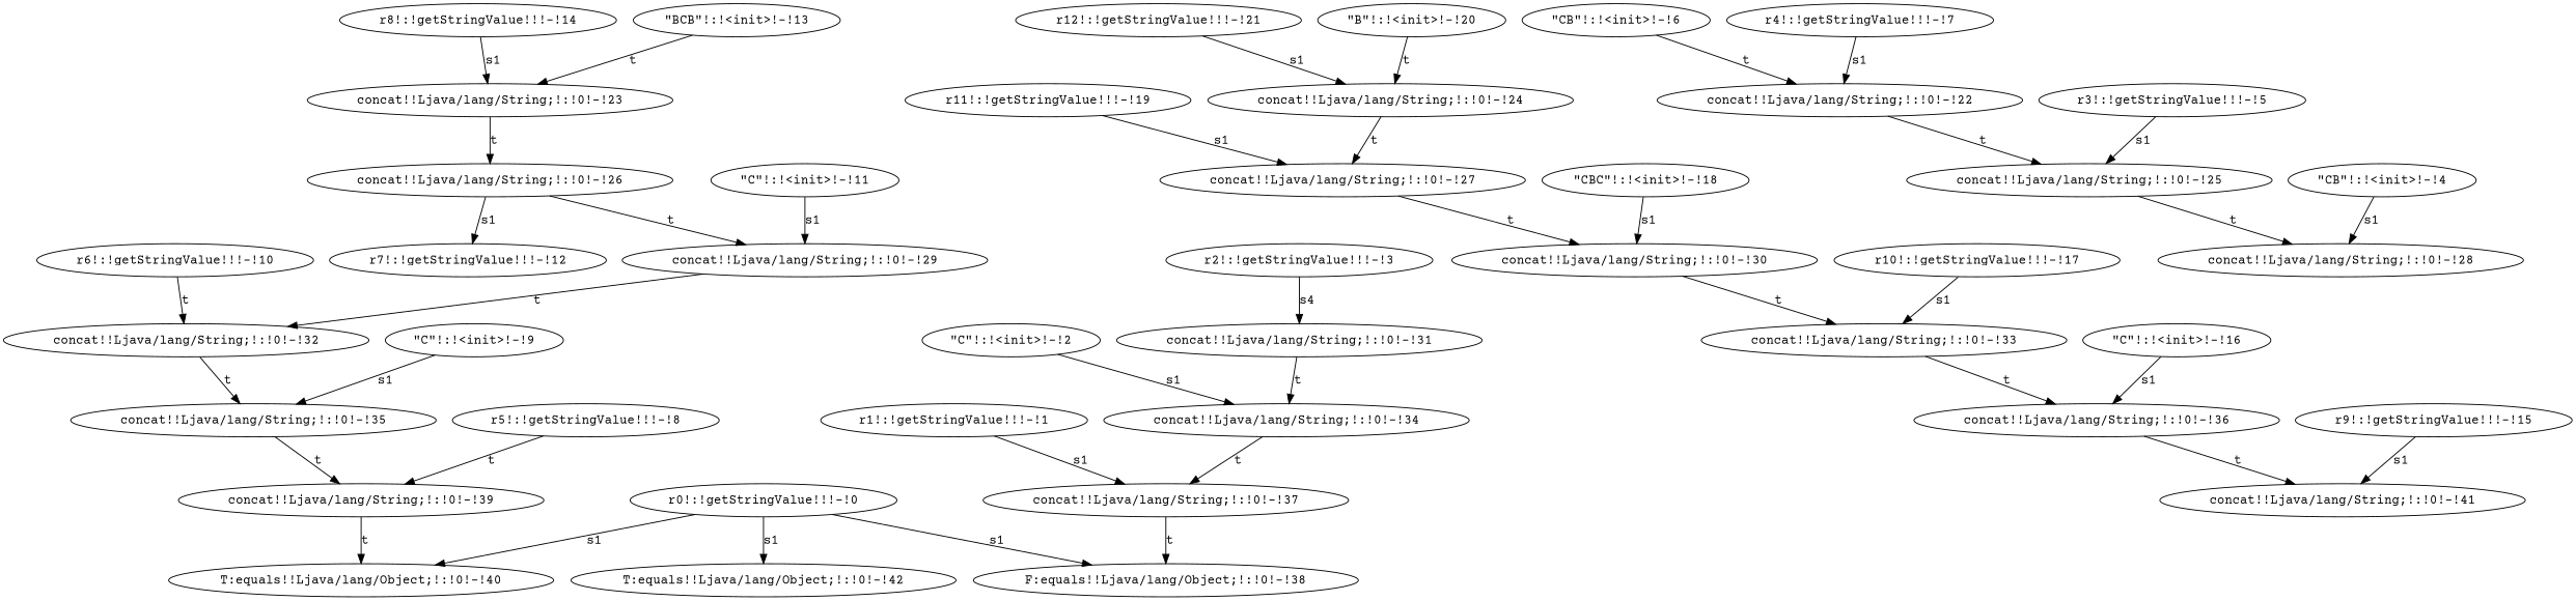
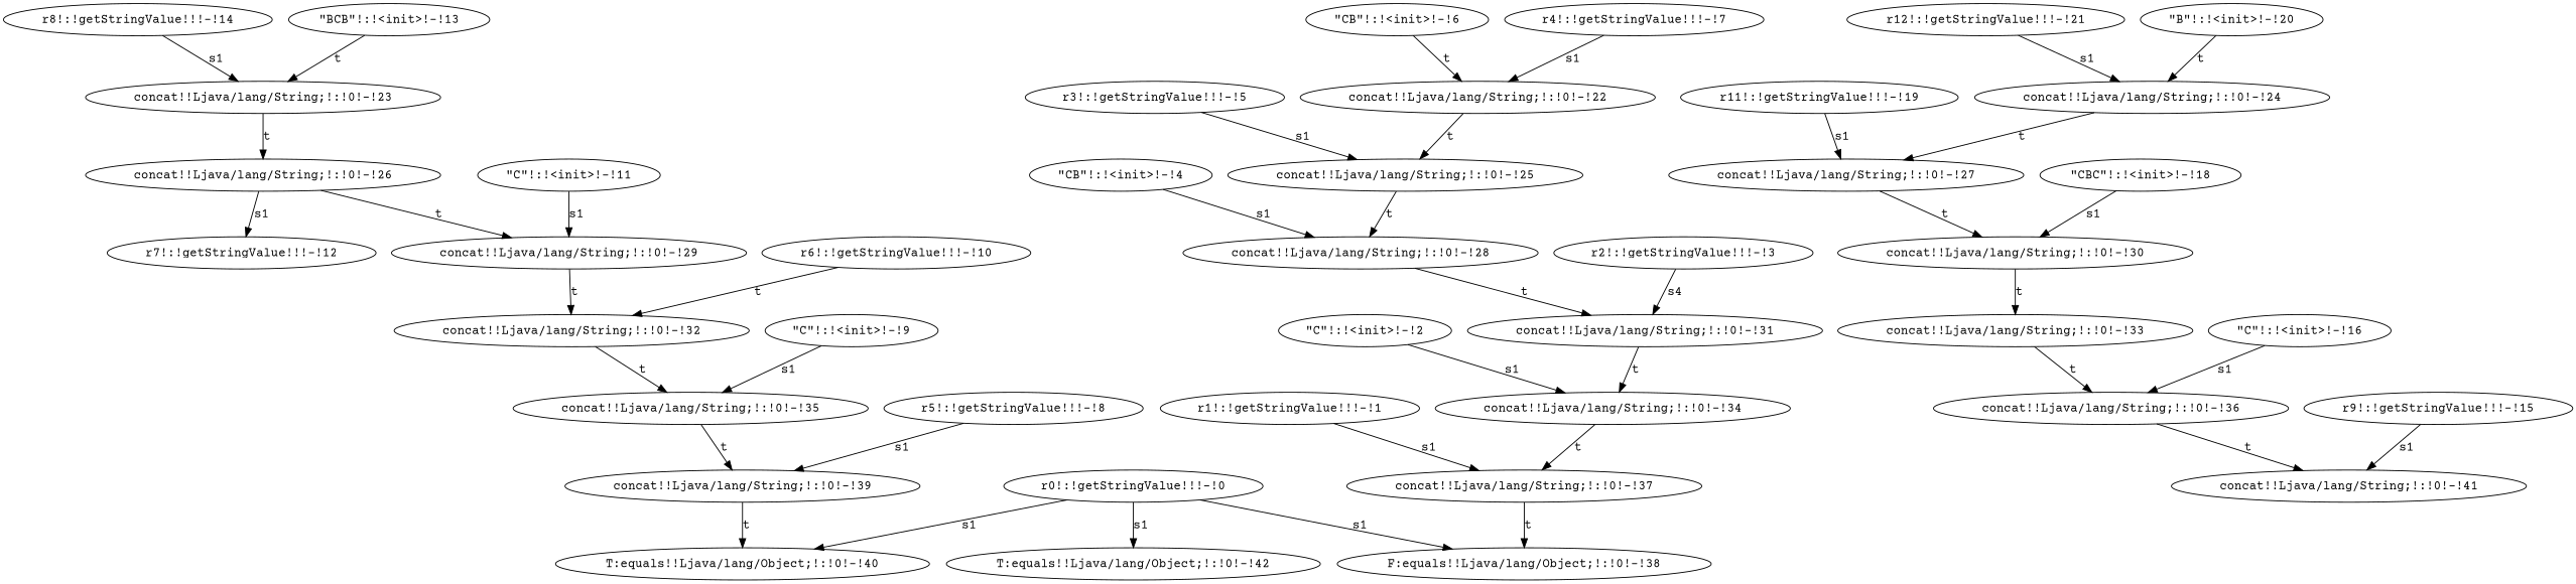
  digraph {
    fontname="Courier Prime"
    node [fontname="Courier Prime"]
    edge [fontname="Courier Prime"]
    n1 [label="concat!!Ljava/lang/String;!:!0!-!34"]
    n2 [label="concat!!Ljava/lang/String;!:!0!-!37"]
    n3 [label="F:equals!!Ljava/lang/Object;!:!0!-!38"]
    n4 [label="concat!!Ljava/lang/String;!:!0!-!41"]
    n5 [label="T:equals!!Ljava/lang/Object;!:!0!-!42"]
    n6 [label="r0!:!getStringValue!!!-!0"]
    n7 [label="T:equals!!Ljava/lang/Object;!:!0!-!40"]
    n8 [label="\"C\"!:!<init>!-!11"]
    n9 [label="concat!!Ljava/lang/String;!:!0!-!29"]
    n10 [label="concat!!Ljava/lang/String;!:!0!-!32"]
    n11 [label="r8!:!getStringValue!!!-!14"]
    n12 [label="concat!!Ljava/lang/String;!:!0!-!23"]
    n13 [label="concat!!Ljava/lang/String;!:!0!-!26"]
    n14 [label="concat!!Ljava/lang/String;!:!0!-!30"]
    n15 [label="concat!!Ljava/lang/String;!:!0!-!33"]
    n16 [label="concat!!Ljava/lang/String;!:!0!-!36"]
    n17 [label="\"C\"!:!<init>!-!2"]
    n18 [label="r11!:!getStringValue!!!-!19"]
    n19 [label="concat!!Ljava/lang/String;!:!0!-!27"]
    n20 [label="\"CB\"!:!<init>!-!6"]
    n21 [label="concat!!Ljava/lang/String;!:!0!-!22"]
    n22 [label="concat!!Ljava/lang/String;!:!0!-!25"]
    n23 [label="r7!:!getStringValue!!!-!12"]
    n24 [label="concat!!Ljava/lang/String;!:!0!-!35"]
    n25 [label="concat!!Ljava/lang/String;!:!0!-!39"]
    n26 [label="r6!:!getStringValue!!!-!10"]
    n27 [label="\"C\"!:!<init>!-!16"]
    n28 [label="concat!!Ljava/lang/String;!:!0!-!28"]
    n29 [label="concat!!Ljava/lang/String;!:!0!-!31"]
    n30 [label="concat!!Ljava/lang/String;!:!0!-!24"]
    n31 [label="\"BCB\"!:!<init>!-!13"]
    n32 [label="r12!:!getStringValue!!!-!21"]
    n33 [label="r3!:!getStringValue!!!-!5"]
    n34 [label="r2!:!getStringValue!!!-!3"]
    n35 [label="\"CB\"!:!<init>!-!4"]
-   n36 [label="r10!:!getStringValue!!!-!17"]
    n37 [label="r4!:!getStringValue!!!-!7"]
    n38 [label="\"B\"!:!<init>!-!20"]
    n39 [label="\"C\"!:!<init>!-!9"]
    n40 [label="r9!:!getStringValue!!!-!15"]
    n41 [label="\"CBC\"!:!<init>!-!18"]
    n42 [label="r1!:!getStringValue!!!-!1"]
    n43 [label="r5!:!getStringValue!!!-!8"]
    n1 -> n2 [label=t]
    n2 -> n3 [label=t]
    n6 -> n3 [label=s1]
    n6 -> n5 [label=s1]
    n6 -> n7 [label=s1]
    n8 -> n9 [label=s1]
    n9 -> n10 [label=t]
    n10 -> n24 [label=t]
    n11 -> n12 [label=s1]
    n12 -> n13 [label=t]
    n13 -> n9 [label=t]
    n13 -> n23 [label=s1]
    n14 -> n15 [label=t]
    n15 -> n16 [label=t]
    n16 -> n4 [label=t]
    n17 -> n1 [label=s1]
    n18 -> n19 [label=s1]
    n19 -> n14 [label=t]
    n20 -> n21 [label=t]
    n21 -> n22 [label=t]
    n22 -> n28 [label=t]
    n24 -> n25 [label=t]
    n25 -> n7 [label=t]
    n26 -> n10 [label=t]
    n27 -> n16 [label=s1]
+   n28 -> n29 [label=t]
    n29 -> n1 [label=t]
    n30 -> n19 [label=t]
    n31 -> n12 [label=t]
    n32 -> n30 [label=s1]
    n33 -> n22 [label=s1]
    n34 -> n29 [label=s4]
    n35 -> n28 [label=s1]
-   n36 -> n15 [label=s1]
    n37 -> n21 [label=s1]
    n38 -> n30 [label=t]
    n39 -> n24 [label=s1]
    n40 -> n4 [label=s1]
    n41 -> n14 [label=s1]
    n42 -> n2 [label=s1]
-   n43 -> n25 [label=t]
+   n43 -> n25 [label=s1]
  }
